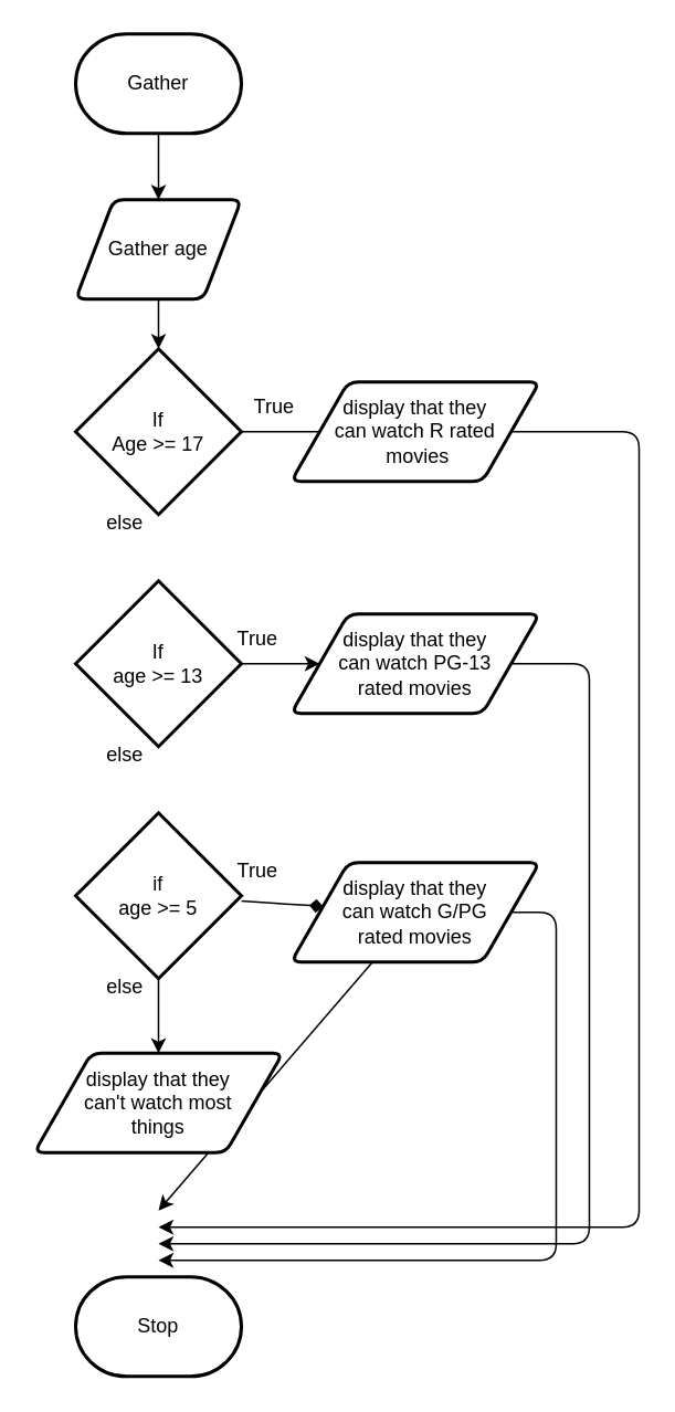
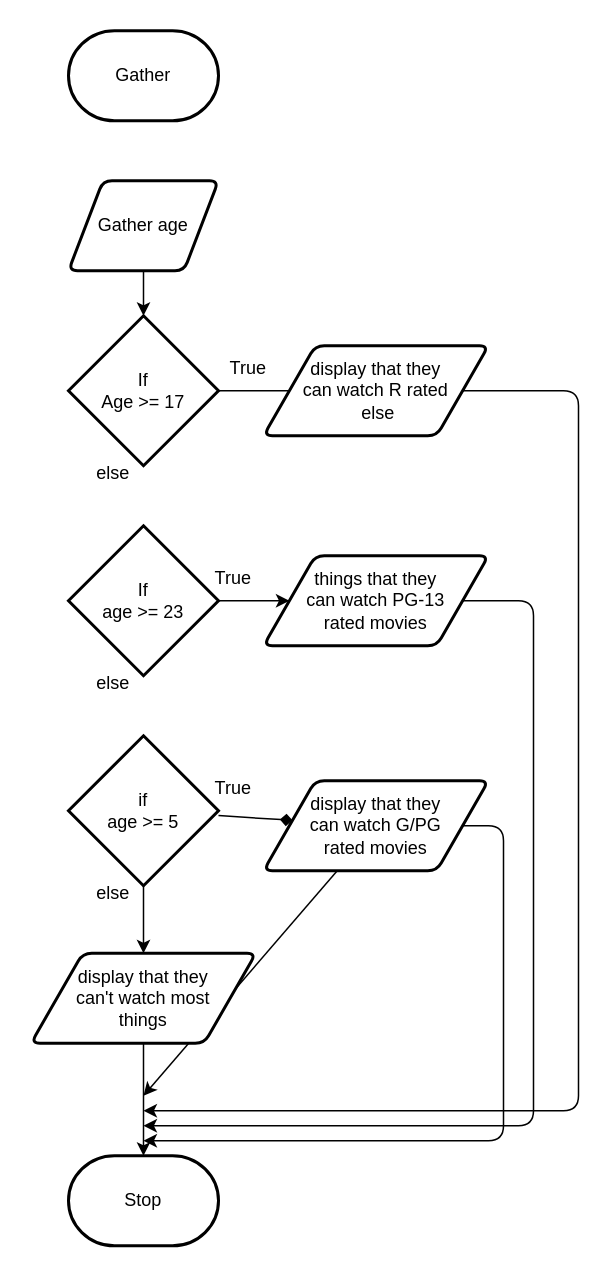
  <mxCell id="0" />
  <mxCell id="1" parent="0" />
- <mxCell id="2" style="edgeStyle=none;html=1;" edge="1" parent="1" source="3" target="6"><mxGeometry relative="1" as="geometry" /></mxCell>
  <mxCell id="3" value="Gather" style="strokeWidth=2;html=1;shape=mxgraph.flowchart.terminator;whiteSpace=wrap;" parent="1" vertex="1"><mxGeometry x="45" y="20" width="100" height="60" as="geometry" /></mxCell>
  <mxCell id="4" value="Stop" style="strokeWidth=2;html=1;shape=mxgraph.flowchart.terminator;whiteSpace=wrap;" parent="1" vertex="1"><mxGeometry x="45" y="770" width="100" height="60" as="geometry" /></mxCell>
  <mxCell id="5" style="edgeStyle=none;html=1;" edge="1" parent="1" source="6" target="8"><mxGeometry relative="1" as="geometry" /></mxCell>
  <mxCell id="6" value="Gather age" style="shape=parallelogram;html=1;strokeWidth=2;perimeter=parallelogramPerimeter;whiteSpace=wrap;rounded=1;arcSize=12;size=0.23;" vertex="1" parent="1"><mxGeometry x="45" y="120" width="100" height="60" as="geometry" /></mxCell>
  <mxCell id="7" style="edgeStyle=none;html=1;endArrow=none;" edge="1" parent="1" source="8" target="15"><mxGeometry relative="1" as="geometry" /></mxCell>
  <mxCell id="8" value="If&lt;br&gt;Age &amp;gt;= 17" style="strokeWidth=2;html=1;shape=mxgraph.flowchart.decision;whiteSpace=wrap;" vertex="1" parent="1"><mxGeometry x="45" y="210" width="100" height="100" as="geometry" /></mxCell>
  <mxCell id="9" style="edgeStyle=none;html=1;" edge="1" parent="1" source="10" target="17"><mxGeometry relative="1" as="geometry" /></mxCell>
- <mxCell id="10" value="If&lt;br&gt;age &amp;gt;= 13" style="strokeWidth=2;html=1;shape=mxgraph.flowchart.decision;whiteSpace=wrap;" vertex="1" parent="1"><mxGeometry x="45" y="350" width="100" height="100" as="geometry" /></mxCell>
+ <mxCell id="10" value="If&lt;br&gt;age &amp;gt;= 23" style="strokeWidth=2;html=1;shape=mxgraph.flowchart.decision;whiteSpace=wrap;" vertex="1" parent="1"><mxGeometry x="45" y="350" width="100" height="100" as="geometry" /></mxCell>
  <mxCell id="11" style="edgeStyle=none;html=1;" edge="1" parent="1" source="13" target="22"><mxGeometry relative="1" as="geometry" /></mxCell>
  <mxCell id="12" style="edgeStyle=none;html=1;endArrow=diamond;" edge="1" parent="1" source="13" target="20"><mxGeometry relative="1" as="geometry" /></mxCell>
  <mxCell id="13" value="if&lt;br&gt;age &amp;gt;= 5" style="strokeWidth=2;html=1;shape=mxgraph.flowchart.decision;whiteSpace=wrap;" vertex="1" parent="1"><mxGeometry x="45" y="490" width="100" height="100" as="geometry" /></mxCell>
  <mxCell id="14" style="edgeStyle=elbowEdgeStyle;html=1;" edge="1" parent="1" source="15"><mxGeometry relative="1" as="geometry"><mxPoint x="95" y="740" as="targetPoint" /><Array as="points"><mxPoint x="385" y="510" /></Array></mxGeometry></mxCell>
- <mxCell id="15" value="display that they&lt;br&gt;can watch R rated&lt;br&gt;&amp;nbsp;movies" style="shape=parallelogram;html=1;strokeWidth=2;perimeter=parallelogramPerimeter;whiteSpace=wrap;rounded=1;arcSize=12;size=0.23;" vertex="1" parent="1"><mxGeometry x="175" y="230" width="150" height="60" as="geometry" /></mxCell>
+ <mxCell id="15" value="display that they&lt;br&gt;can watch R rated&lt;br&gt;&amp;nbsp;else" style="shape=parallelogram;html=1;strokeWidth=2;perimeter=parallelogramPerimeter;whiteSpace=wrap;rounded=1;arcSize=12;size=0.23;" vertex="1" parent="1"><mxGeometry x="175" y="230" width="150" height="60" as="geometry" /></mxCell>
  <mxCell id="16" style="edgeStyle=elbowEdgeStyle;html=1;" edge="1" parent="1" source="17"><mxGeometry relative="1" as="geometry"><mxPoint x="95" y="750" as="targetPoint" /><Array as="points"><mxPoint x="355" y="570" /></Array></mxGeometry></mxCell>
- <mxCell id="17" value="display that they&lt;br&gt;can watch PG-13 &lt;br&gt;rated movies" style="shape=parallelogram;html=1;strokeWidth=2;perimeter=parallelogramPerimeter;whiteSpace=wrap;rounded=1;arcSize=12;size=0.23;" vertex="1" parent="1"><mxGeometry x="175" y="370" width="150" height="60" as="geometry" /></mxCell>
+ <mxCell id="17" value="things that they&lt;br&gt;can watch PG-13 &lt;br&gt;rated movies" style="shape=parallelogram;html=1;strokeWidth=2;perimeter=parallelogramPerimeter;whiteSpace=wrap;rounded=1;arcSize=12;size=0.23;" vertex="1" parent="1"><mxGeometry x="175" y="370" width="150" height="60" as="geometry" /></mxCell>
  <mxCell id="18" style="edgeStyle=none;html=1;" edge="1" parent="1" source="20"><mxGeometry relative="1" as="geometry"><mxPoint x="95" y="730" as="targetPoint" /></mxGeometry></mxCell>
  <mxCell id="19" style="edgeStyle=elbowEdgeStyle;html=1;" edge="1" parent="1" source="20"><mxGeometry relative="1" as="geometry"><mxPoint x="95" y="760" as="targetPoint" /><Array as="points"><mxPoint x="335" y="640" /></Array></mxGeometry></mxCell>
  <mxCell id="20" value="display that they&lt;br&gt;can watch G/PG &lt;br&gt;rated movies" style="shape=parallelogram;html=1;strokeWidth=2;perimeter=parallelogramPerimeter;whiteSpace=wrap;rounded=1;arcSize=12;size=0.23;" vertex="1" parent="1"><mxGeometry x="175" y="520" width="150" height="60" as="geometry" /></mxCell>
+ <mxCell id="21" style="edgeStyle=none;html=1;" edge="1" parent="1" source="22" target="4"><mxGeometry relative="1" as="geometry" /></mxCell>
  <mxCell id="22" value="display that they&lt;br&gt;can't watch most&lt;br&gt;things" style="shape=parallelogram;html=1;strokeWidth=2;perimeter=parallelogramPerimeter;whiteSpace=wrap;rounded=1;arcSize=12;size=0.23;" vertex="1" parent="1"><mxGeometry x="20" y="635" width="150" height="60" as="geometry" /></mxCell>
  <mxCell id="23" value="True" style="text;html=1;strokeColor=none;fillColor=none;align=center;verticalAlign=middle;whiteSpace=wrap;rounded=0;" vertex="1" parent="1"><mxGeometry x="135" y="230" width="60" height="30" as="geometry" /></mxCell>
  <mxCell id="24" value="True" style="text;html=1;strokeColor=none;fillColor=none;align=center;verticalAlign=middle;whiteSpace=wrap;rounded=0;" vertex="1" parent="1"><mxGeometry x="125" y="370" width="60" height="30" as="geometry" /></mxCell>
  <mxCell id="25" value="True" style="text;html=1;strokeColor=none;fillColor=none;align=center;verticalAlign=middle;whiteSpace=wrap;rounded=0;" vertex="1" parent="1"><mxGeometry x="125" y="510" width="60" height="30" as="geometry" /></mxCell>
  <mxCell id="26" value="else" style="text;html=1;strokeColor=none;fillColor=none;align=center;verticalAlign=middle;whiteSpace=wrap;rounded=0;" vertex="1" parent="1"><mxGeometry x="45" y="300" width="60" height="30" as="geometry" /></mxCell>
  <mxCell id="27" value="else" style="text;html=1;strokeColor=none;fillColor=none;align=center;verticalAlign=middle;whiteSpace=wrap;rounded=0;" vertex="1" parent="1"><mxGeometry x="45" y="440" width="60" height="30" as="geometry" /></mxCell>
  <mxCell id="28" value="else" style="text;html=1;strokeColor=none;fillColor=none;align=center;verticalAlign=middle;whiteSpace=wrap;rounded=0;" vertex="1" parent="1"><mxGeometry x="45" y="580" width="60" height="30" as="geometry" /></mxCell>
